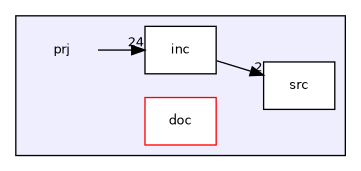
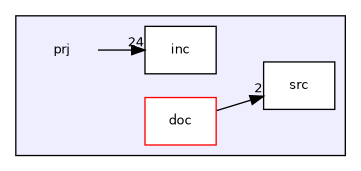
  digraph {
    compound=true
    rankdir=LR
    node [fontname=Helvetica fontsize=10 shape=box color=black fillcolor=white style=filled]
    edge [labeldistance=1.5 labelfontname=Helvetica labelfontsize=10]
    n1 [label=prj shape=plaintext color="" fillcolor="" style=""]
    n2 [color=red label=doc]
    n3 [label=inc]
    n4 [label=src]
    subgraph cluster_1 {
      bgcolor="#eeeeff"
      pencolor=black
      n1
      n2
      n3
      n4
    }
    n1 -> n3 [headlabel=24]
-   n3 -> n4 [headlabel=2]
+   n2 -> n4 [headlabel=2]
  }
